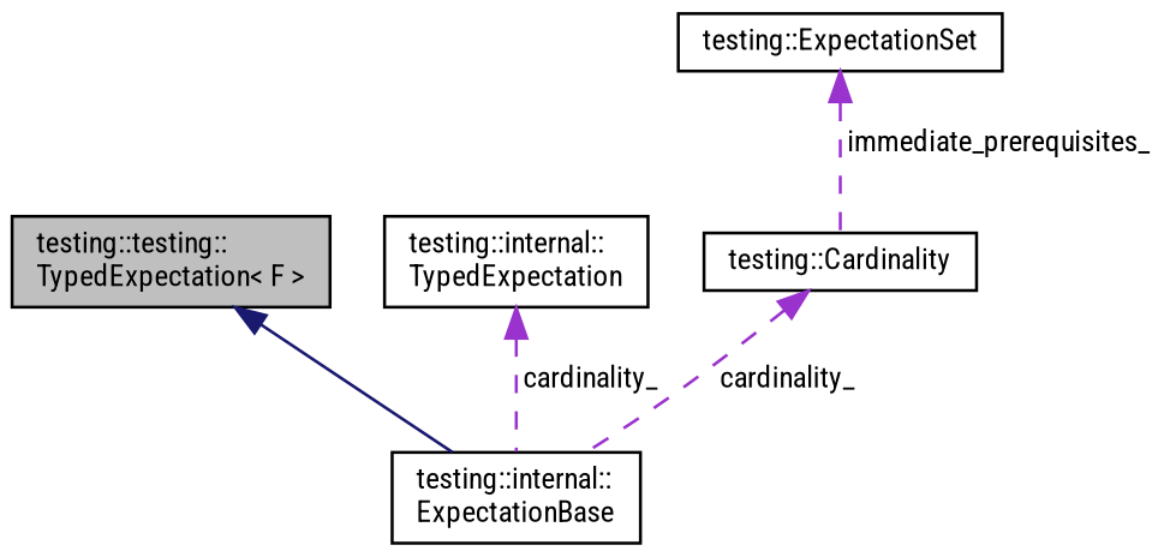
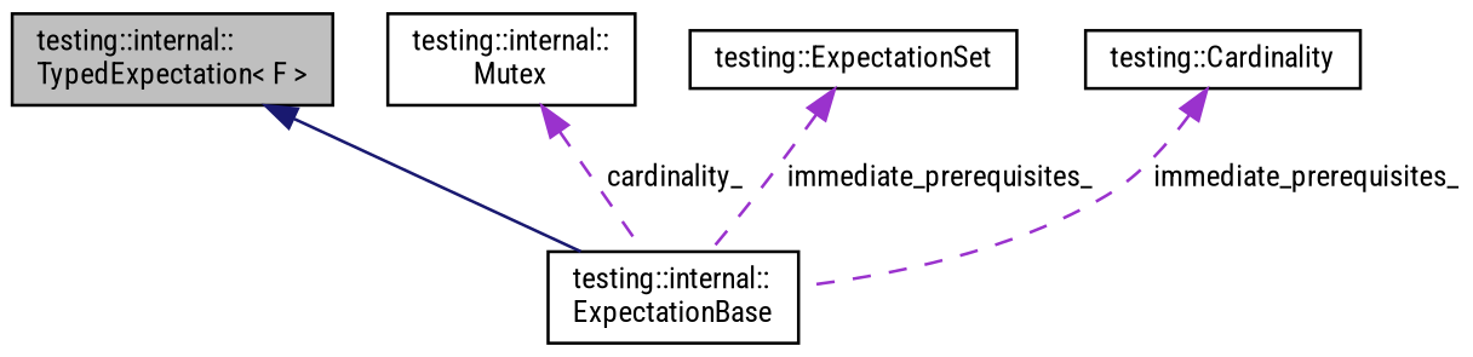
  digraph {
    fontname="Roboto Condensed"
    node [color=black fillcolor=white fontname="Roboto Condensed" fontsize=10 shape=record style=filled]
    edge [color=darkorchid3 dir=back fontname="Roboto Condensed" fontsize=10 labelfontname=Helvetica labelfontsize=10 style=dashed]
-   n1 [fillcolor=grey75 fontcolor=black height=0.2 label="testing::testing::\lTypedExpectation\< F \>" width=0.4]
+   n1 [fillcolor=grey75 fontcolor=black height=0.2 label="testing::internal::\lTypedExpectation\< F \>" width=0.4]
    n2 [height=0.2 label="testing::internal::\lExpectationBase" width=0.4]
-   n3 [height=0.2 label="testing::internal::\lTypedExpectation" width=0.4]
+   n3 [height=0.2 label="testing::internal::\lMutex" width=0.4]
    n4 [height=0.2 label="testing::ExpectationSet" width=0.4]
    n5 [height=0.2 label="testing::Cardinality" width=0.4]
    n1 -> n2 [color=midnightblue style=solid]
    n3 -> n2 [label=" cardinality_"]
-   n4 -> n5 [label=" immediate_prerequisites_"]
-   n5 -> n2 [label=" cardinality_"]
+   n4 -> n2 [label=" immediate_prerequisites_"]
+   n5 -> n2 [label=" immediate_prerequisites_"]
  }
